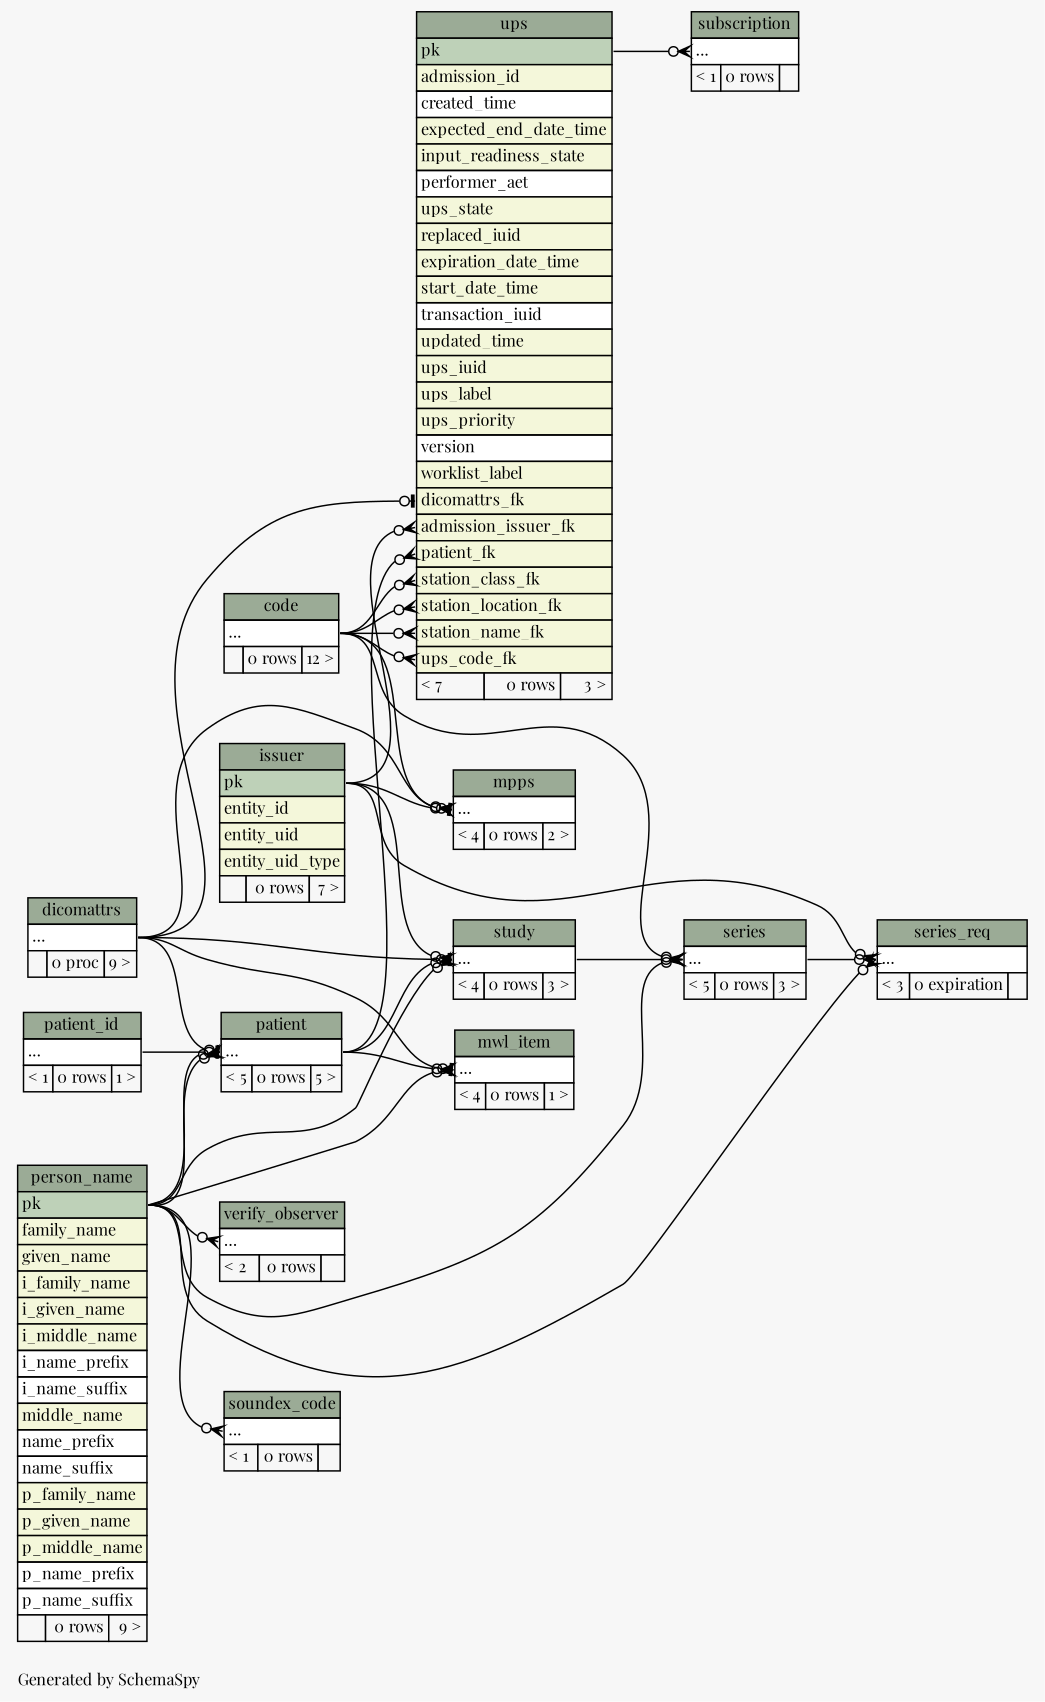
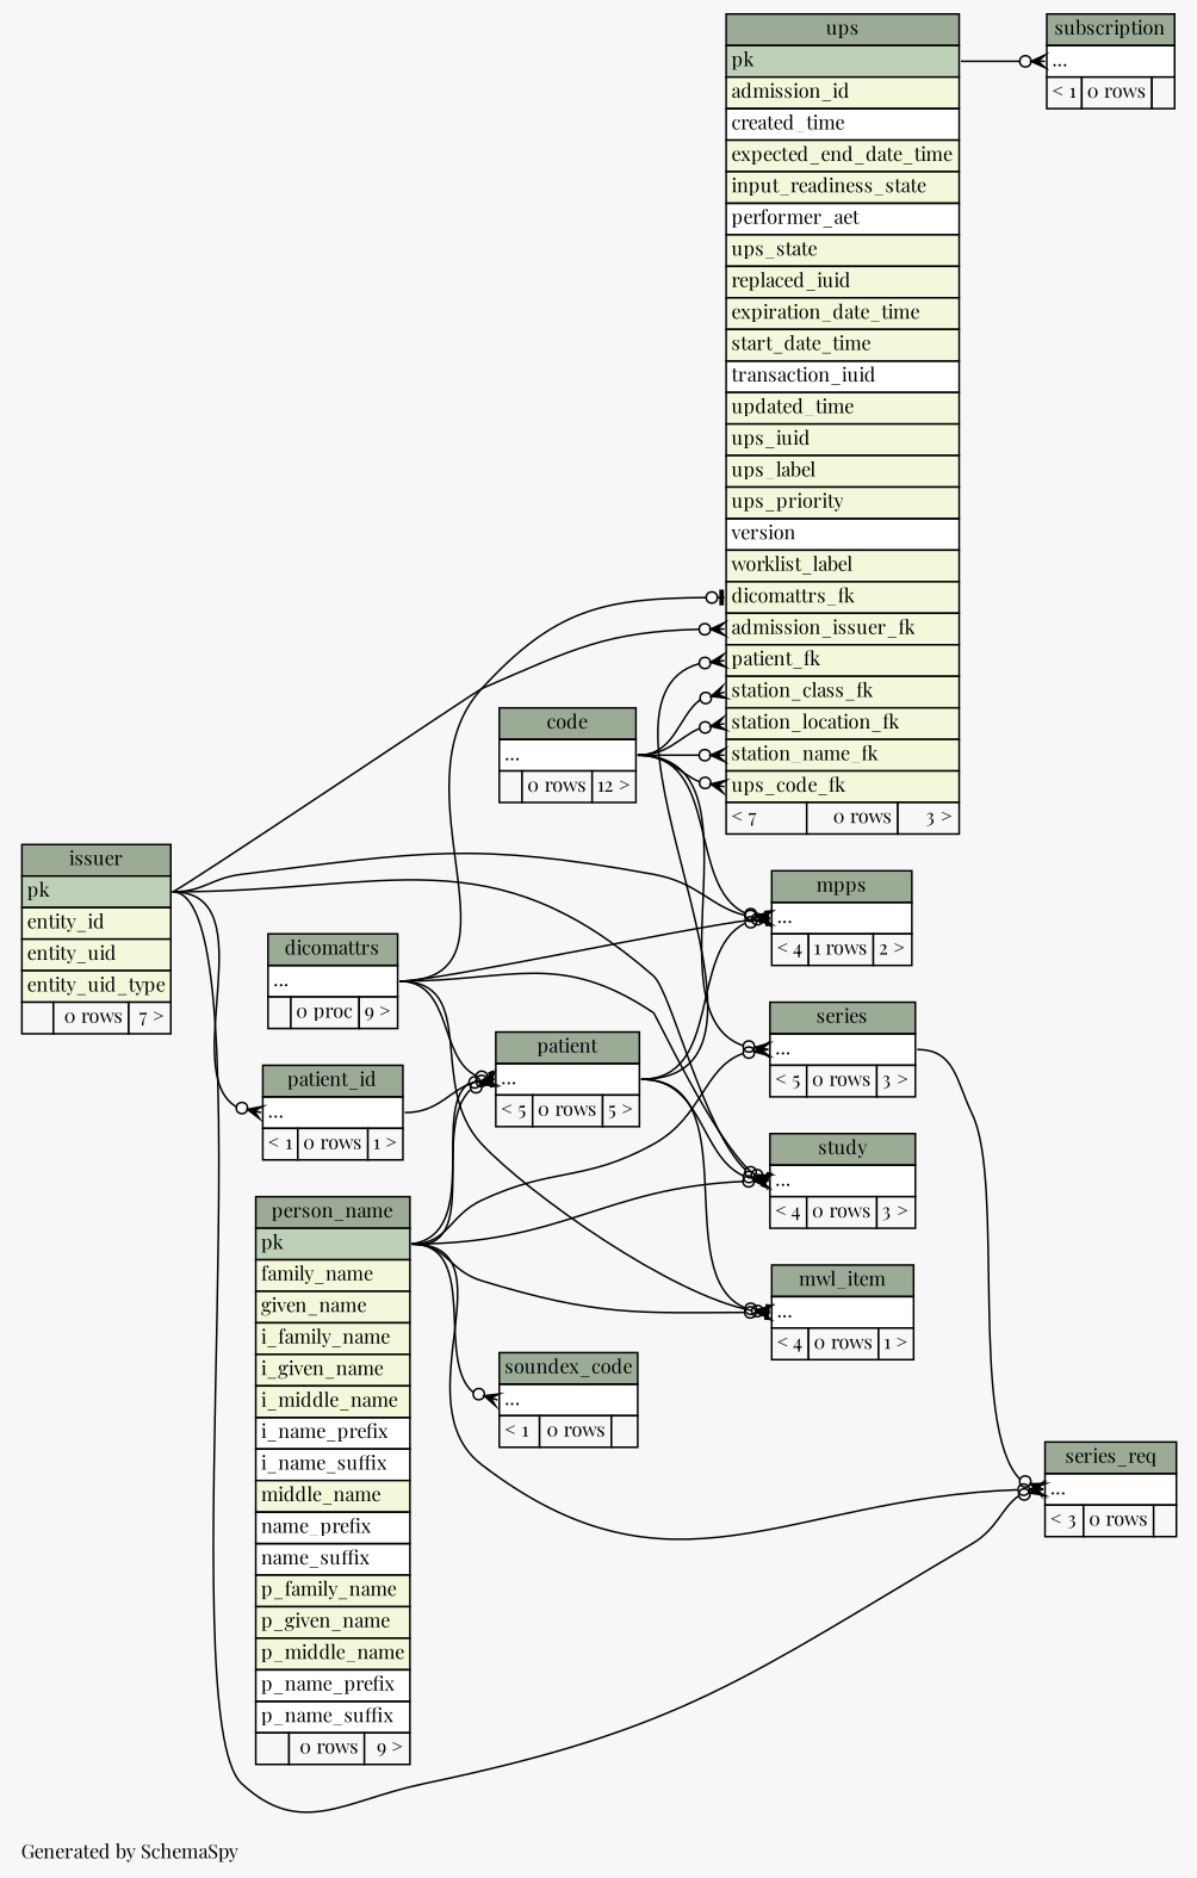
  digraph {
    bgcolor="#f7f7f7"
    fontname="Playfair Display"
    fontsize=11
    label="\nGenerated by SchemaSpy"
    labeljust=l
    nodesep=0.18
    rankdir=RL
    ranksep=0.46
    node [fontname="Playfair Display" fontsize=11 shape=plaintext]
    edge [arrowhead=none arrowsize=0.8 arrowtail=crowodot dir=back fontname="Playfair Display" headport="elipses:e" tailport="elipses:w"]
-   n1 [label=<     <TABLE BORDER="0" CELLBORDER="1" CELLSPACING="0" BGCOLOR="#ffffff">       <TR><TD COLSPAN="3" BGCOLOR="#9bab96" ALIGN="CENTER">mpps</TD></TR>       <TR><TD PORT="elipses" COLSPAN="3" ALIGN="LEFT">...</TD></TR>       <TR><TD ALIGN="LEFT" BGCOLOR="#f7f7f7">&lt; 4</TD><TD ALIGN="RIGHT" BGCOLOR="#f7f7f7">0 rows</TD><TD ALIGN="RIGHT" BGCOLOR="#f7f7f7">2 &gt;</TD></TR>     </TABLE>>]
+   n1 [label=<     <TABLE BORDER="0" CELLBORDER="1" CELLSPACING="0" BGCOLOR="#ffffff">       <TR><TD COLSPAN="3" BGCOLOR="#9bab96" ALIGN="CENTER">mpps</TD></TR>       <TR><TD PORT="elipses" COLSPAN="3" ALIGN="LEFT">...</TD></TR>       <TR><TD ALIGN="LEFT" BGCOLOR="#f7f7f7">&lt; 4</TD><TD ALIGN="RIGHT" BGCOLOR="#f7f7f7">1 rows</TD><TD ALIGN="RIGHT" BGCOLOR="#f7f7f7">2 &gt;</TD></TR>     </TABLE>>]
    n2 [label=<     <TABLE BORDER="0" CELLBORDER="1" CELLSPACING="0" BGCOLOR="#ffffff">       <TR><TD COLSPAN="3" BGCOLOR="#9bab96" ALIGN="CENTER">issuer</TD></TR>       <TR><TD PORT="pk" COLSPAN="3" BGCOLOR="#bed1b8" ALIGN="LEFT">pk</TD></TR>       <TR><TD PORT="entity_id" COLSPAN="3" BGCOLOR="#f4f7da" ALIGN="LEFT">entity_id</TD></TR>       <TR><TD PORT="entity_uid" COLSPAN="3" BGCOLOR="#f4f7da" ALIGN="LEFT">entity_uid</TD></TR>       <TR><TD PORT="entity_uid_type" COLSPAN="3" BGCOLOR="#f4f7da" ALIGN="LEFT">entity_uid_type</TD></TR>       <TR><TD ALIGN="LEFT" BGCOLOR="#f7f7f7">  </TD><TD ALIGN="RIGHT" BGCOLOR="#f7f7f7">0 rows</TD><TD ALIGN="RIGHT" BGCOLOR="#f7f7f7">7 &gt;</TD></TR>     </TABLE>>]
    n3 [label=<     <TABLE BORDER="0" CELLBORDER="1" CELLSPACING="0" BGCOLOR="#ffffff">       <TR><TD COLSPAN="3" BGCOLOR="#9bab96" ALIGN="CENTER">dicomattrs</TD></TR>       <TR><TD PORT="elipses" COLSPAN="3" ALIGN="LEFT">...</TD></TR>       <TR><TD ALIGN="LEFT" BGCOLOR="#f7f7f7">  </TD><TD ALIGN="RIGHT" BGCOLOR="#f7f7f7">0 proc</TD><TD ALIGN="RIGHT" BGCOLOR="#f7f7f7">9 &gt;</TD></TR>     </TABLE>>]
    n4 [label=<     <TABLE BORDER="0" CELLBORDER="1" CELLSPACING="0" BGCOLOR="#ffffff">       <TR><TD COLSPAN="3" BGCOLOR="#9bab96" ALIGN="CENTER">code</TD></TR>       <TR><TD PORT="elipses" COLSPAN="3" ALIGN="LEFT">...</TD></TR>       <TR><TD ALIGN="LEFT" BGCOLOR="#f7f7f7">  </TD><TD ALIGN="RIGHT" BGCOLOR="#f7f7f7">0 rows</TD><TD ALIGN="RIGHT" BGCOLOR="#f7f7f7">12 &gt;</TD></TR>     </TABLE>>]
    n5 [label=<     <TABLE BORDER="0" CELLBORDER="1" CELLSPACING="0" BGCOLOR="#ffffff">       <TR><TD COLSPAN="3" BGCOLOR="#9bab96" ALIGN="CENTER">patient</TD></TR>       <TR><TD PORT="elipses" COLSPAN="3" ALIGN="LEFT">...</TD></TR>       <TR><TD ALIGN="LEFT" BGCOLOR="#f7f7f7">&lt; 5</TD><TD ALIGN="RIGHT" BGCOLOR="#f7f7f7">0 rows</TD><TD ALIGN="RIGHT" BGCOLOR="#f7f7f7">5 &gt;</TD></TR>     </TABLE>>]
    n6 [label=<     <TABLE BORDER="0" CELLBORDER="1" CELLSPACING="0" BGCOLOR="#ffffff">       <TR><TD COLSPAN="3" BGCOLOR="#9bab96" ALIGN="CENTER">person_name</TD></TR>       <TR><TD PORT="pk" COLSPAN="3" BGCOLOR="#bed1b8" ALIGN="LEFT">pk</TD></TR>       <TR><TD PORT="family_name" COLSPAN="3" BGCOLOR="#f4f7da" ALIGN="LEFT">family_name</TD></TR>       <TR><TD PORT="given_name" COLSPAN="3" BGCOLOR="#f4f7da" ALIGN="LEFT">given_name</TD></TR>       <TR><TD PORT="i_family_name" COLSPAN="3" BGCOLOR="#f4f7da" ALIGN="LEFT">i_family_name</TD></TR>       <TR><TD PORT="i_given_name" COLSPAN="3" BGCOLOR="#f4f7da" ALIGN="LEFT">i_given_name</TD></TR>       <TR><TD PORT="i_middle_name" COLSPAN="3" BGCOLOR="#f4f7da" ALIGN="LEFT">i_middle_name</TD></TR>       <TR><TD PORT="i_name_prefix" COLSPAN="3" ALIGN="LEFT">i_name_prefix</TD></TR>       <TR><TD PORT="i_name_suffix" COLSPAN="3" ALIGN="LEFT">i_name_suffix</TD></TR>       <TR><TD PORT="middle_name" COLSPAN="3" BGCOLOR="#f4f7da" ALIGN="LEFT">middle_name</TD></TR>       <TR><TD PORT="name_prefix" COLSPAN="3" ALIGN="LEFT">name_prefix</TD></TR>       <TR><TD PORT="name_suffix" COLSPAN="3" ALIGN="LEFT">name_suffix</TD></TR>       <TR><TD PORT="p_family_name" COLSPAN="3" BGCOLOR="#f4f7da" ALIGN="LEFT">p_family_name</TD></TR>       <TR><TD PORT="p_given_name" COLSPAN="3" BGCOLOR="#f4f7da" ALIGN="LEFT">p_given_name</TD></TR>       <TR><TD PORT="p_middle_name" COLSPAN="3" BGCOLOR="#f4f7da" ALIGN="LEFT">p_middle_name</TD></TR>       <TR><TD PORT="p_name_prefix" COLSPAN="3" ALIGN="LEFT">p_name_prefix</TD></TR>       <TR><TD PORT="p_name_suffix" COLSPAN="3" ALIGN="LEFT">p_name_suffix</TD></TR>       <TR><TD ALIGN="LEFT" BGCOLOR="#f7f7f7">  </TD><TD ALIGN="RIGHT" BGCOLOR="#f7f7f7">0 rows</TD><TD ALIGN="RIGHT" BGCOLOR="#f7f7f7">9 &gt;</TD></TR>     </TABLE>>]
    n7 [label=<     <TABLE BORDER="0" CELLBORDER="1" CELLSPACING="0" BGCOLOR="#ffffff">       <TR><TD COLSPAN="3" BGCOLOR="#9bab96" ALIGN="CENTER">patient_id</TD></TR>       <TR><TD PORT="elipses" COLSPAN="3" ALIGN="LEFT">...</TD></TR>       <TR><TD ALIGN="LEFT" BGCOLOR="#f7f7f7">&lt; 1</TD><TD ALIGN="RIGHT" BGCOLOR="#f7f7f7">0 rows</TD><TD ALIGN="RIGHT" BGCOLOR="#f7f7f7">1 &gt;</TD></TR>     </TABLE>>]
    n8 [label=<     <TABLE BORDER="0" CELLBORDER="1" CELLSPACING="0" BGCOLOR="#ffffff">       <TR><TD COLSPAN="3" BGCOLOR="#9bab96" ALIGN="CENTER">mwl_item</TD></TR>       <TR><TD PORT="elipses" COLSPAN="3" ALIGN="LEFT">...</TD></TR>       <TR><TD ALIGN="LEFT" BGCOLOR="#f7f7f7">&lt; 4</TD><TD ALIGN="RIGHT" BGCOLOR="#f7f7f7">0 rows</TD><TD ALIGN="RIGHT" BGCOLOR="#f7f7f7">1 &gt;</TD></TR>     </TABLE>>]
    n9 [label=<     <TABLE BORDER="0" CELLBORDER="1" CELLSPACING="0" BGCOLOR="#ffffff">       <TR><TD COLSPAN="3" BGCOLOR="#9bab96" ALIGN="CENTER">ups</TD></TR>       <TR><TD PORT="pk" COLSPAN="3" BGCOLOR="#bed1b8" ALIGN="LEFT">pk</TD></TR>       <TR><TD PORT="admission_id" COLSPAN="3" BGCOLOR="#f4f7da" ALIGN="LEFT">admission_id</TD></TR>       <TR><TD PORT="created_time" COLSPAN="3" ALIGN="LEFT">created_time</TD></TR>       <TR><TD PORT="expected_end_date_time" COLSPAN="3" BGCOLOR="#f4f7da" ALIGN="LEFT">expected_end_date_time</TD></TR>       <TR><TD PORT="input_readiness_state" COLSPAN="3" BGCOLOR="#f4f7da" ALIGN="LEFT">input_readiness_state</TD></TR>       <TR><TD PORT="performer_aet" COLSPAN="3" ALIGN="LEFT">performer_aet</TD></TR>       <TR><TD PORT="ups_state" COLSPAN="3" BGCOLOR="#f4f7da" ALIGN="LEFT">ups_state</TD></TR>       <TR><TD PORT="replaced_iuid" COLSPAN="3" BGCOLOR="#f4f7da" ALIGN="LEFT">replaced_iuid</TD></TR>       <TR><TD PORT="expiration_date_time" COLSPAN="3" BGCOLOR="#f4f7da" ALIGN="LEFT">expiration_date_time</TD></TR>       <TR><TD PORT="start_date_time" COLSPAN="3" BGCOLOR="#f4f7da" ALIGN="LEFT">start_date_time</TD></TR>       <TR><TD PORT="transaction_iuid" COLSPAN="3" ALIGN="LEFT">transaction_iuid</TD></TR>       <TR><TD PORT="updated_time" COLSPAN="3" BGCOLOR="#f4f7da" ALIGN="LEFT">updated_time</TD></TR>       <TR><TD PORT="ups_iuid" COLSPAN="3" BGCOLOR="#f4f7da" ALIGN="LEFT">ups_iuid</TD></TR>       <TR><TD PORT="ups_label" COLSPAN="3" BGCOLOR="#f4f7da" ALIGN="LEFT">ups_label</TD></TR>       <TR><TD PORT="ups_priority" COLSPAN="3" BGCOLOR="#f4f7da" ALIGN="LEFT">ups_priority</TD></TR>       <TR><TD PORT="version" COLSPAN="3" ALIGN="LEFT">version</TD></TR>       <TR><TD PORT="worklist_label" COLSPAN="3" BGCOLOR="#f4f7da" ALIGN="LEFT">worklist_label</TD></TR>       <TR><TD PORT="dicomattrs_fk" COLSPAN="3" BGCOLOR="#f4f7da" ALIGN="LEFT">dicomattrs_fk</TD></TR>       <TR><TD PORT="admission_issuer_fk" COLSPAN="3" BGCOLOR="#f4f7da" ALIGN="LEFT">admission_issuer_fk</TD></TR>       <TR><TD PORT="patient_fk" COLSPAN="3" BGCOLOR="#f4f7da" ALIGN="LEFT">patient_fk</TD></TR>       <TR><TD PORT="station_class_fk" COLSPAN="3" BGCOLOR="#f4f7da" ALIGN="LEFT">station_class_fk</TD></TR>       <TR><TD PORT="station_location_fk" COLSPAN="3" BGCOLOR="#f4f7da" ALIGN="LEFT">station_location_fk</TD></TR>       <TR><TD PORT="station_name_fk" COLSPAN="3" BGCOLOR="#f4f7da" ALIGN="LEFT">station_name_fk</TD></TR>       <TR><TD PORT="ups_code_fk" COLSPAN="3" BGCOLOR="#f4f7da" ALIGN="LEFT">ups_code_fk</TD></TR>       <TR><TD ALIGN="LEFT" BGCOLOR="#f7f7f7">&lt; 7</TD><TD ALIGN="RIGHT" BGCOLOR="#f7f7f7">0 rows</TD><TD ALIGN="RIGHT" BGCOLOR="#f7f7f7">3 &gt;</TD></TR>     </TABLE>>]
    n10 [label=<     <TABLE BORDER="0" CELLBORDER="1" CELLSPACING="0" BGCOLOR="#ffffff">       <TR><TD COLSPAN="3" BGCOLOR="#9bab96" ALIGN="CENTER">series</TD></TR>       <TR><TD PORT="elipses" COLSPAN="3" ALIGN="LEFT">...</TD></TR>       <TR><TD ALIGN="LEFT" BGCOLOR="#f7f7f7">&lt; 5</TD><TD ALIGN="RIGHT" BGCOLOR="#f7f7f7">0 rows</TD><TD ALIGN="RIGHT" BGCOLOR="#f7f7f7">3 &gt;</TD></TR>     </TABLE>>]
    n11 [label=<     <TABLE BORDER="0" CELLBORDER="1" CELLSPACING="0" BGCOLOR="#ffffff">       <TR><TD COLSPAN="3" BGCOLOR="#9bab96" ALIGN="CENTER">study</TD></TR>       <TR><TD PORT="elipses" COLSPAN="3" ALIGN="LEFT">...</TD></TR>       <TR><TD ALIGN="LEFT" BGCOLOR="#f7f7f7">&lt; 4</TD><TD ALIGN="RIGHT" BGCOLOR="#f7f7f7">0 rows</TD><TD ALIGN="RIGHT" BGCOLOR="#f7f7f7">3 &gt;</TD></TR>     </TABLE>>]
-   n12 [label=<     <TABLE BORDER="0" CELLBORDER="1" CELLSPACING="0" BGCOLOR="#ffffff">       <TR><TD COLSPAN="3" BGCOLOR="#9bab96" ALIGN="CENTER">series_req</TD></TR>       <TR><TD PORT="elipses" COLSPAN="3" ALIGN="LEFT">...</TD></TR>       <TR><TD ALIGN="LEFT" BGCOLOR="#f7f7f7">&lt; 3</TD><TD ALIGN="RIGHT" BGCOLOR="#f7f7f7">0 expiration</TD><TD ALIGN="RIGHT" BGCOLOR="#f7f7f7">  </TD></TR>     </TABLE>>]
+   n12 [label=<     <TABLE BORDER="0" CELLBORDER="1" CELLSPACING="0" BGCOLOR="#ffffff">       <TR><TD COLSPAN="3" BGCOLOR="#9bab96" ALIGN="CENTER">series_req</TD></TR>       <TR><TD PORT="elipses" COLSPAN="3" ALIGN="LEFT">...</TD></TR>       <TR><TD ALIGN="LEFT" BGCOLOR="#f7f7f7">&lt; 3</TD><TD ALIGN="RIGHT" BGCOLOR="#f7f7f7">0 rows</TD><TD ALIGN="RIGHT" BGCOLOR="#f7f7f7">  </TD></TR>     </TABLE>>]
    n13 [label=<     <TABLE BORDER="0" CELLBORDER="1" CELLSPACING="0" BGCOLOR="#ffffff">       <TR><TD COLSPAN="3" BGCOLOR="#9bab96" ALIGN="CENTER">soundex_code</TD></TR>       <TR><TD PORT="elipses" COLSPAN="3" ALIGN="LEFT">...</TD></TR>       <TR><TD ALIGN="LEFT" BGCOLOR="#f7f7f7">&lt; 1</TD><TD ALIGN="RIGHT" BGCOLOR="#f7f7f7">0 rows</TD><TD ALIGN="RIGHT" BGCOLOR="#f7f7f7">  </TD></TR>     </TABLE>>]
    n14 [label=<     <TABLE BORDER="0" CELLBORDER="1" CELLSPACING="0" BGCOLOR="#ffffff">       <TR><TD COLSPAN="3" BGCOLOR="#9bab96" ALIGN="CENTER">subscription</TD></TR>       <TR><TD PORT="elipses" COLSPAN="3" ALIGN="LEFT">...</TD></TR>       <TR><TD ALIGN="LEFT" BGCOLOR="#f7f7f7">&lt; 1</TD><TD ALIGN="RIGHT" BGCOLOR="#f7f7f7">0 rows</TD><TD ALIGN="RIGHT" BGCOLOR="#f7f7f7">  </TD></TR>     </TABLE>>]
-   n15 [label=<     <TABLE BORDER="0" CELLBORDER="1" CELLSPACING="0" BGCOLOR="#ffffff">       <TR><TD COLSPAN="3" BGCOLOR="#9bab96" ALIGN="CENTER">verify_observer</TD></TR>       <TR><TD PORT="elipses" COLSPAN="3" ALIGN="LEFT">...</TD></TR>       <TR><TD ALIGN="LEFT" BGCOLOR="#f7f7f7">&lt; 2</TD><TD ALIGN="RIGHT" BGCOLOR="#f7f7f7">0 rows</TD><TD ALIGN="RIGHT" BGCOLOR="#f7f7f7">  </TD></TR>     </TABLE>>]
    n1 -> n2 [headport="pk:e"]
    n1 -> n3 [arrowtail=teeodot]
    n1 -> n4
+   n1 -> n5
    n5 -> n3 [arrowtail=teeodot]
    n5 -> n6 [headport="pk:e"]
    n5 -> n6 [headport="pk:e"]
    n5 -> n7 [arrowtail=teeodot]
+   n7 -> n2 [headport="pk:e"]
    n8 -> n3 [arrowtail=teeodot]
    n8 -> n5
    n8 -> n6 [headport="pk:e"]
    n9 -> n2 [headport="pk:e" tailport="admission_issuer_fk:w"]
    n9 -> n3 [arrowtail=teeodot tailport="dicomattrs_fk:w"]
    n9 -> n4 [tailport="station_class_fk:w"]
    n9 -> n4 [tailport="station_location_fk:w"]
    n9 -> n4 [tailport="station_name_fk:w"]
    n9 -> n4 [tailport="ups_code_fk:w"]
    n9 -> n5 [tailport="patient_fk:w"]
    n10 -> n4
    n10 -> n6 [headport="pk:e"]
-   n10 -> n11
    n11 -> n2 [headport="pk:e"]
    n11 -> n3 [arrowtail=teeodot]
    n11 -> n5
    n11 -> n6 [headport="pk:e"]
    n12 -> n2 [headport="pk:e"]
    n12 -> n6 [headport="pk:e"]
    n12 -> n10
    n13 -> n6 [headport="pk:e"]
    n14 -> n9 [headport="pk:e"]
-   n15 -> n6 [headport="pk:e"]
  }
